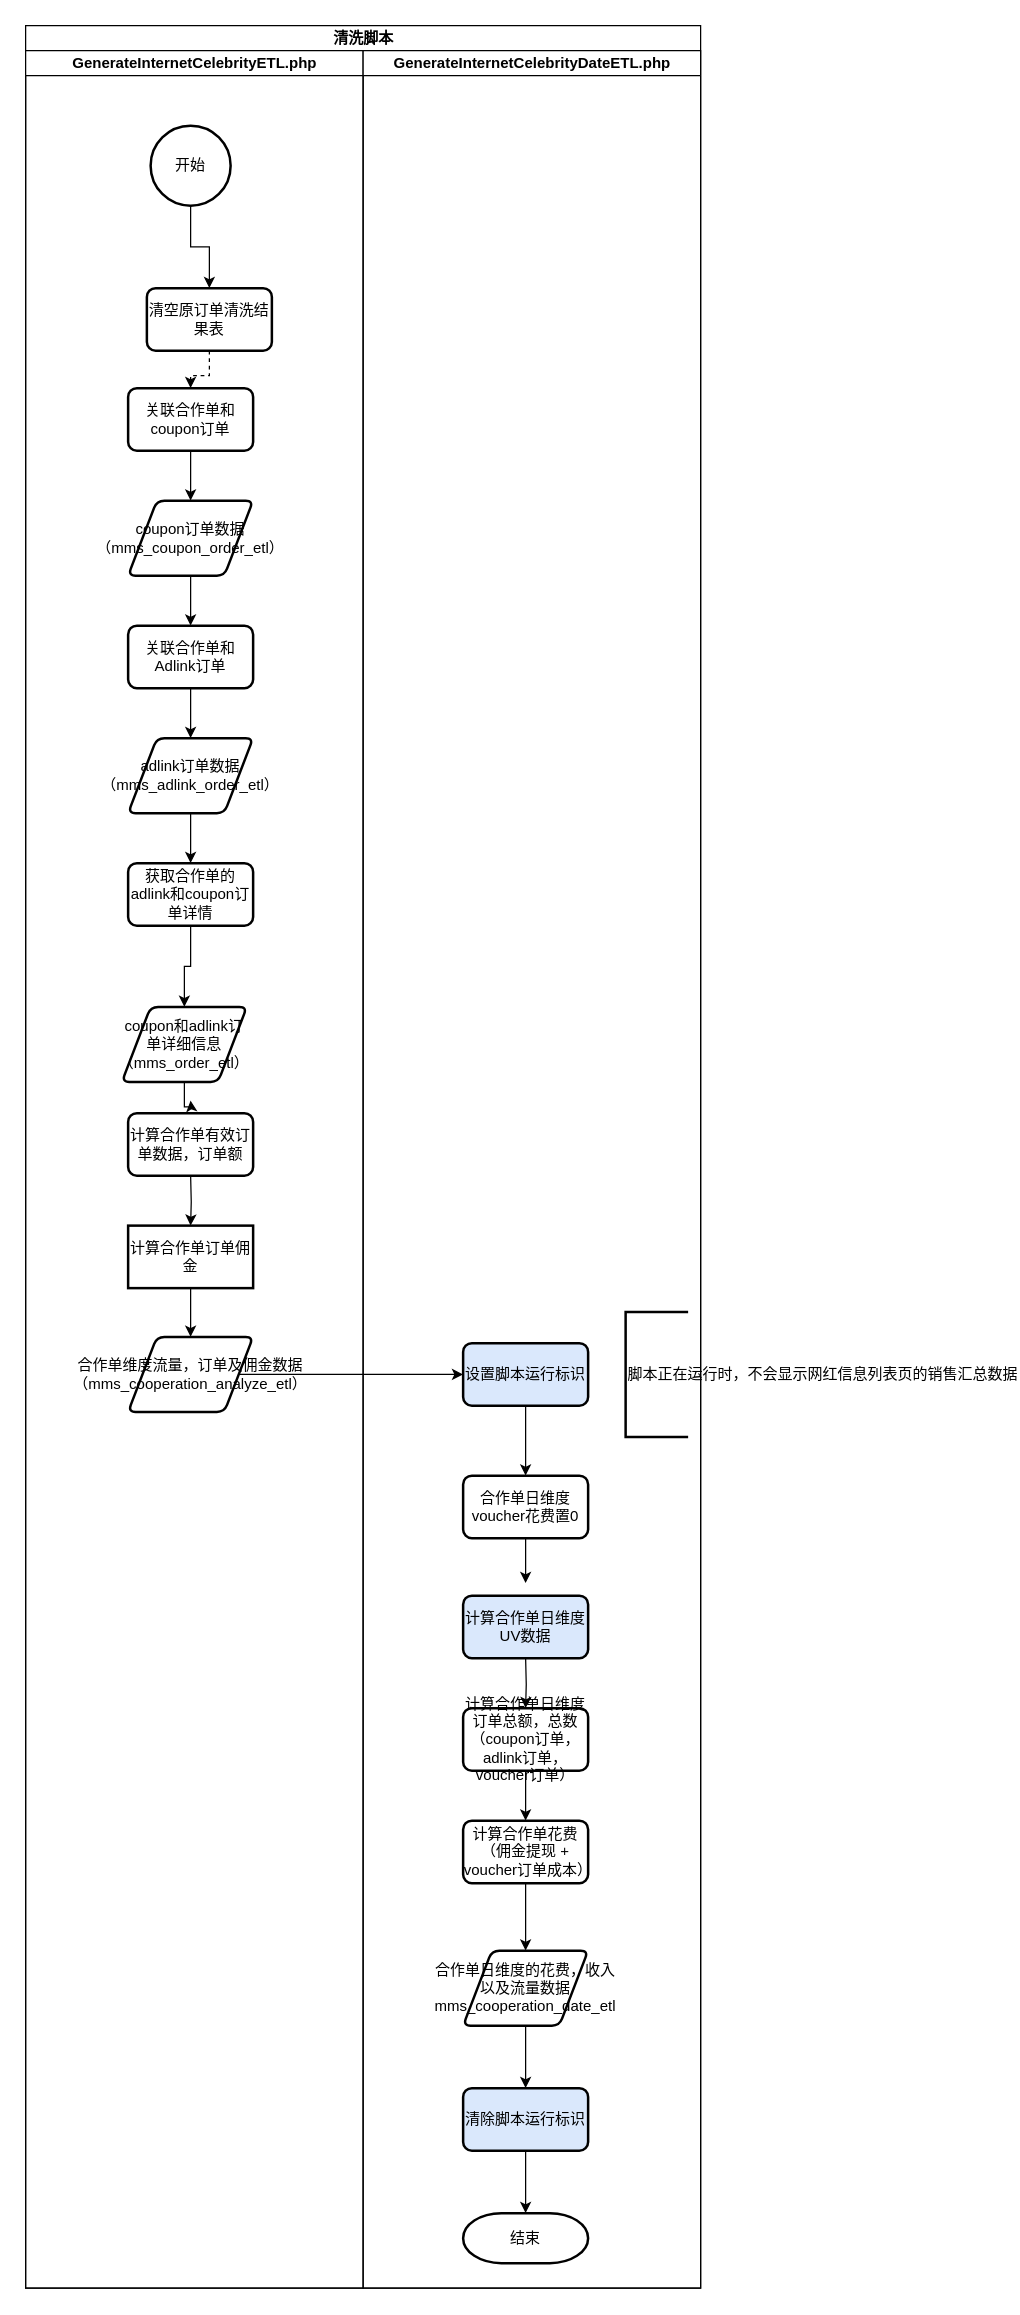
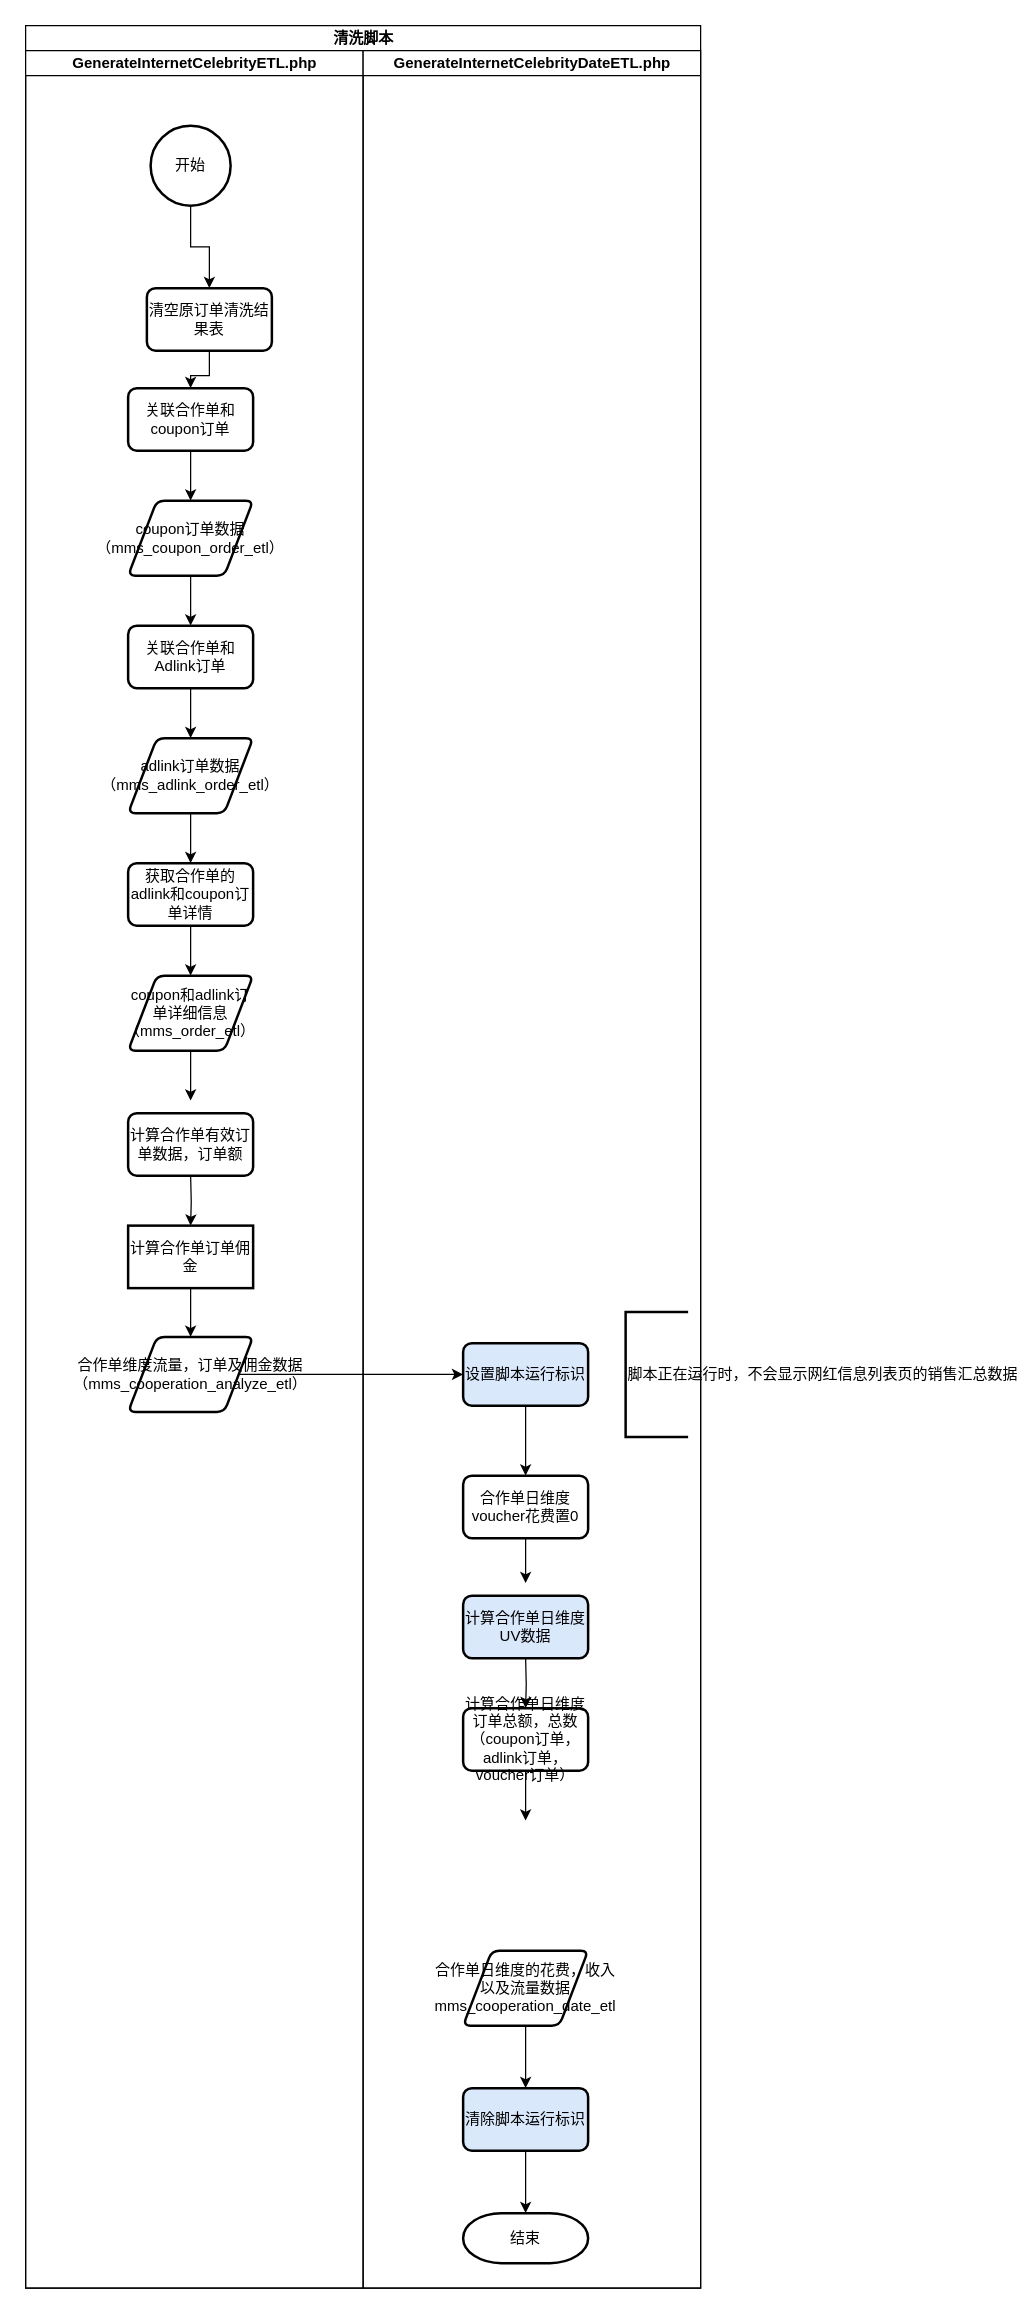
  <mxCell id="0" />
  <mxCell id="1" parent="0" />
  <mxCell id="2" value="清洗脚本" style="swimlane;html=1;childLayout=stackLayout;resizeParent=1;resizeParentMax=0;startSize=20;" vertex="1" parent="1"><mxGeometry x="20" y="20" width="540" height="1810" as="geometry" /></mxCell>
  <mxCell id="3" value="GenerateInternetCelebrityETL.php" style="swimlane;html=1;startSize=20;" vertex="1" parent="2"><mxGeometry y="20" width="270" height="1790" as="geometry" /></mxCell>
  <mxCell id="4" style="edgeStyle=orthogonalEdgeStyle;rounded=0;orthogonalLoop=1;jettySize=auto;html=1;entryX=0.5;entryY=0;entryDx=0;entryDy=0;" edge="1" parent="3" source="5" target="18"><mxGeometry relative="1" as="geometry" /></mxCell>
  <mxCell id="5" value="获取合作单的adlink和coupon订单详情" style="rounded=1;whiteSpace=wrap;html=1;absoluteArcSize=1;arcSize=14;strokeWidth=2;" vertex="1" parent="3"><mxGeometry x="82" y="650" width="100" height="50" as="geometry" /></mxCell>
  <mxCell id="6" style="edgeStyle=orthogonalEdgeStyle;rounded=0;orthogonalLoop=1;jettySize=auto;html=1;entryX=0.5;entryY=0;entryDx=0;entryDy=0;" edge="1" parent="3" source="7" target="12"><mxGeometry relative="1" as="geometry" /></mxCell>
  <mxCell id="7" value="关联合作单和Adlink订单" style="rounded=1;whiteSpace=wrap;html=1;absoluteArcSize=1;arcSize=14;strokeWidth=2;" vertex="1" parent="3"><mxGeometry x="82" y="460" width="100" height="50" as="geometry" /></mxCell>
  <mxCell id="8" value="coupon订单数据（mms_coupon_order_etl）" style="shape=parallelogram;html=1;strokeWidth=2;perimeter=parallelogramPerimeter;whiteSpace=wrap;rounded=1;arcSize=12;size=0.23;" vertex="1" parent="3"><mxGeometry x="82" y="360" width="100" height="60" as="geometry" /></mxCell>
  <mxCell id="9" style="edgeStyle=orthogonalEdgeStyle;rounded=0;orthogonalLoop=1;jettySize=auto;html=1;entryX=0.5;entryY=0;entryDx=0;entryDy=0;" edge="1" parent="3" source="10" target="8"><mxGeometry relative="1" as="geometry" /></mxCell>
  <mxCell id="10" value="关联合作单和coupon订单" style="rounded=1;whiteSpace=wrap;html=1;absoluteArcSize=1;arcSize=14;strokeWidth=2;" vertex="1" parent="3"><mxGeometry x="82" y="270" width="100" height="50" as="geometry" /></mxCell>
  <mxCell id="11" style="edgeStyle=orthogonalEdgeStyle;rounded=0;orthogonalLoop=1;jettySize=auto;html=1;entryX=0.5;entryY=0;entryDx=0;entryDy=0;" edge="1" parent="3" source="12" target="5"><mxGeometry relative="1" as="geometry" /></mxCell>
  <mxCell id="12" value="adlink订单数据&lt;br&gt;（mms_adlink_order_etl）" style="shape=parallelogram;html=1;strokeWidth=2;perimeter=parallelogramPerimeter;whiteSpace=wrap;rounded=1;arcSize=12;size=0.23;" vertex="1" parent="3"><mxGeometry x="82" y="550" width="100" height="60" as="geometry" /></mxCell>
- <mxCell id="13" style="edgeStyle=orthogonalEdgeStyle;rounded=0;orthogonalLoop=1;jettySize=auto;html=1;entryX=0.5;entryY=0;entryDx=0;entryDy=0;dashed=1;" edge="1" parent="3" source="14" target="10"><mxGeometry relative="1" as="geometry" /></mxCell>
+ <mxCell id="13" style="edgeStyle=orthogonalEdgeStyle;rounded=0;orthogonalLoop=1;jettySize=auto;html=1;entryX=0.5;entryY=0;entryDx=0;entryDy=0;" edge="1" parent="3" source="14" target="10"><mxGeometry relative="1" as="geometry" /></mxCell>
  <mxCell id="14" value="清空原订单清洗结果表" style="rounded=1;whiteSpace=wrap;html=1;absoluteArcSize=1;arcSize=14;strokeWidth=2;" vertex="1" parent="3"><mxGeometry x="97" y="190" width="100" height="50" as="geometry" /></mxCell>
  <mxCell id="15" value="开始" style="strokeWidth=2;html=1;shape=mxgraph.flowchart.start_2;whiteSpace=wrap;" vertex="1" parent="3"><mxGeometry x="100" y="60" width="64" height="64" as="geometry" /></mxCell>
  <mxCell id="16" style="edgeStyle=orthogonalEdgeStyle;rounded=0;orthogonalLoop=1;jettySize=auto;html=1;entryX=0.5;entryY=0;entryDx=0;entryDy=0;" edge="1" parent="3" source="15" target="14"><mxGeometry relative="1" as="geometry" /></mxCell>
  <mxCell id="17" style="edgeStyle=orthogonalEdgeStyle;rounded=0;orthogonalLoop=1;jettySize=auto;html=1;entryX=0.5;entryY=0;entryDx=0;entryDy=0;" edge="1" parent="3" source="8" target="7"><mxGeometry relative="1" as="geometry"><mxPoint x="132" y="440" as="targetPoint" /></mxGeometry></mxCell>
- <mxCell id="18" value="coupon和adlink订单详细信息（mms_order_etl）" style="shape=parallelogram;html=1;strokeWidth=2;perimeter=parallelogramPerimeter;whiteSpace=wrap;rounded=1;arcSize=12;size=0.23;" vertex="1" parent="3"><mxGeometry x="77" y="765" width="100" height="60" as="geometry" /></mxCell>
+ <mxCell id="18" value="coupon和adlink订单详细信息（mms_order_etl）" style="shape=parallelogram;html=1;strokeWidth=2;perimeter=parallelogramPerimeter;whiteSpace=wrap;rounded=1;arcSize=12;size=0.23;" vertex="1" parent="3"><mxGeometry x="82" y="740" width="100" height="60" as="geometry" /></mxCell>
  <mxCell id="19" value="计算合作单有效订单数据，订单额" style="rounded=1;whiteSpace=wrap;html=1;absoluteArcSize=1;arcSize=14;strokeWidth=2;" vertex="1" parent="3"><mxGeometry x="82" y="850" width="100" height="50" as="geometry" /></mxCell>
  <mxCell id="20" style="edgeStyle=orthogonalEdgeStyle;rounded=0;orthogonalLoop=1;jettySize=auto;html=1;entryX=0.5;entryY=0;entryDx=0;entryDy=0;" edge="1" parent="3" target="22"><mxGeometry relative="1" as="geometry"><mxPoint x="132" y="900" as="sourcePoint" /></mxGeometry></mxCell>
  <mxCell id="21" style="edgeStyle=orthogonalEdgeStyle;rounded=0;orthogonalLoop=1;jettySize=auto;html=1;entryX=0.5;entryY=0;entryDx=0;entryDy=0;" edge="1" parent="3" source="22" target="23"><mxGeometry relative="1" as="geometry" /></mxCell>
  <mxCell id="22" value="计算合作单订单佣金" style="whiteSpace=wrap;html=1;absoluteArcSize=1;arcSize=14;strokeWidth=2;rounded=0;" vertex="1" parent="3"><mxGeometry x="82" y="940" width="100" height="50" as="geometry" /></mxCell>
  <mxCell id="23" value="合作单维度流量，订单及佣金数据&lt;br&gt;（mms_cooperation_analyze_etl）" style="shape=parallelogram;html=1;strokeWidth=2;perimeter=parallelogramPerimeter;whiteSpace=wrap;rounded=1;arcSize=12;size=0.23;" vertex="1" parent="3"><mxGeometry x="82" y="1029" width="100" height="60" as="geometry" /></mxCell>
  <mxCell id="24" value="GenerateInternetCelebrityDateETL.php" style="swimlane;html=1;startSize=20;" vertex="1" parent="2"><mxGeometry x="270" y="20" width="270" height="1790" as="geometry" /></mxCell>
  <mxCell id="25" value="合作单日维度voucher花费置0" style="rounded=1;whiteSpace=wrap;html=1;absoluteArcSize=1;arcSize=14;strokeWidth=2;" vertex="1" parent="24"><mxGeometry x="80" y="1140" width="100" height="50" as="geometry" /></mxCell>
  <mxCell id="26" value="计算合作单日维度UV数据" style="rounded=1;whiteSpace=wrap;html=1;absoluteArcSize=1;arcSize=14;strokeWidth=2;fillColor=#dae8fc;" vertex="1" parent="24"><mxGeometry x="80" y="1236" width="100" height="50" as="geometry" /></mxCell>
  <mxCell id="27" style="edgeStyle=orthogonalEdgeStyle;rounded=0;orthogonalLoop=1;jettySize=auto;html=1;entryX=0.5;entryY=0;entryDx=0;entryDy=0;" edge="1" parent="24" target="29"><mxGeometry relative="1" as="geometry"><mxPoint x="130" y="1286" as="sourcePoint" /></mxGeometry></mxCell>
  <mxCell id="28" style="edgeStyle=orthogonalEdgeStyle;rounded=0;orthogonalLoop=1;jettySize=auto;html=1;entryX=0.5;entryY=0;entryDx=0;entryDy=0;" edge="1" parent="24" source="29"><mxGeometry relative="1" as="geometry"><mxPoint x="130" y="1416" as="targetPoint" /></mxGeometry></mxCell>
  <mxCell id="29" value="计算合作单日维度订单总额，总数（coupon订单，adlink订单，voucher订单）" style="rounded=1;whiteSpace=wrap;html=1;absoluteArcSize=1;arcSize=14;strokeWidth=2;" vertex="1" parent="24"><mxGeometry x="80" y="1326" width="100" height="50" as="geometry" /></mxCell>
- <mxCell id="30" style="edgeStyle=orthogonalEdgeStyle;rounded=0;orthogonalLoop=1;jettySize=auto;html=1;entryX=0.5;entryY=0;entryDx=0;entryDy=0;" edge="1" parent="24" source="31" target="39"><mxGeometry relative="1" as="geometry" /></mxCell>
- <mxCell id="31" value="计算合作单花费（佣金提现 + voucher订单成本）" style="rounded=1;whiteSpace=wrap;html=1;absoluteArcSize=1;arcSize=14;strokeWidth=2;" vertex="1" parent="24"><mxGeometry x="80" y="1416" width="100" height="50" as="geometry" /></mxCell>
  <mxCell id="32" style="edgeStyle=orthogonalEdgeStyle;rounded=0;orthogonalLoop=1;jettySize=auto;html=1;entryX=0.5;entryY=0;entryDx=0;entryDy=0;" edge="1" parent="24" source="33" target="25"><mxGeometry relative="1" as="geometry" /></mxCell>
  <mxCell id="33" value="设置脚本运行标识" style="rounded=1;whiteSpace=wrap;html=1;absoluteArcSize=1;arcSize=14;strokeWidth=2;fillColor=#dae8fc;" vertex="1" parent="24"><mxGeometry x="80" y="1034" width="100" height="50" as="geometry" /></mxCell>
  <mxCell id="34" style="edgeStyle=orthogonalEdgeStyle;rounded=0;orthogonalLoop=1;jettySize=auto;html=1;entryX=0.5;entryY=0;entryDx=0;entryDy=0;entryPerimeter=0;" edge="1" parent="24" source="35" target="36"><mxGeometry relative="1" as="geometry" /></mxCell>
  <mxCell id="35" value="清除脚本运行标识" style="rounded=1;whiteSpace=wrap;html=1;absoluteArcSize=1;arcSize=14;strokeWidth=2;fillColor=#dae8fc;" vertex="1" parent="24"><mxGeometry x="80" y="1630" width="100" height="50" as="geometry" /></mxCell>
  <mxCell id="36" value="结束" style="strokeWidth=2;html=1;shape=mxgraph.flowchart.terminator;whiteSpace=wrap;" vertex="1" parent="24"><mxGeometry x="80" y="1730" width="100" height="40" as="geometry" /></mxCell>
  <mxCell id="37" value="脚本正在运行时，不会显示网红信息列表页的销售汇总数据" style="strokeWidth=2;html=1;shape=mxgraph.flowchart.annotation_1;align=left;pointerEvents=1;" vertex="1" parent="24"><mxGeometry x="210" y="1009" width="50" height="100" as="geometry" /></mxCell>
  <mxCell id="38" style="edgeStyle=orthogonalEdgeStyle;rounded=0;orthogonalLoop=1;jettySize=auto;html=1;entryX=0.5;entryY=0;entryDx=0;entryDy=0;" edge="1" parent="24" source="39" target="35"><mxGeometry relative="1" as="geometry" /></mxCell>
  <mxCell id="39" value="合作单日维度的花费，收入以及流量数据&lt;br&gt;mms_cooperation_date_etl" style="shape=parallelogram;html=1;strokeWidth=2;perimeter=parallelogramPerimeter;whiteSpace=wrap;rounded=1;arcSize=12;size=0.23;" vertex="1" parent="24"><mxGeometry x="80" y="1520" width="100" height="60" as="geometry" /></mxCell>
  <mxCell id="40" style="edgeStyle=orthogonalEdgeStyle;rounded=0;orthogonalLoop=1;jettySize=auto;html=1;entryX=0;entryY=0.5;entryDx=0;entryDy=0;" edge="1" parent="2" source="23" target="33"><mxGeometry relative="1" as="geometry" /></mxCell>
  <mxCell id="41" style="edgeStyle=orthogonalEdgeStyle;rounded=0;orthogonalLoop=1;jettySize=auto;html=1;" edge="1" parent="1" source="18"><mxGeometry relative="1" as="geometry"><mxPoint x="152" y="880" as="targetPoint" /></mxGeometry></mxCell>
  <mxCell id="42" style="edgeStyle=orthogonalEdgeStyle;rounded=0;orthogonalLoop=1;jettySize=auto;html=1;" edge="1" parent="1" source="25"><mxGeometry relative="1" as="geometry"><mxPoint x="420" y="1266" as="targetPoint" /></mxGeometry></mxCell>
